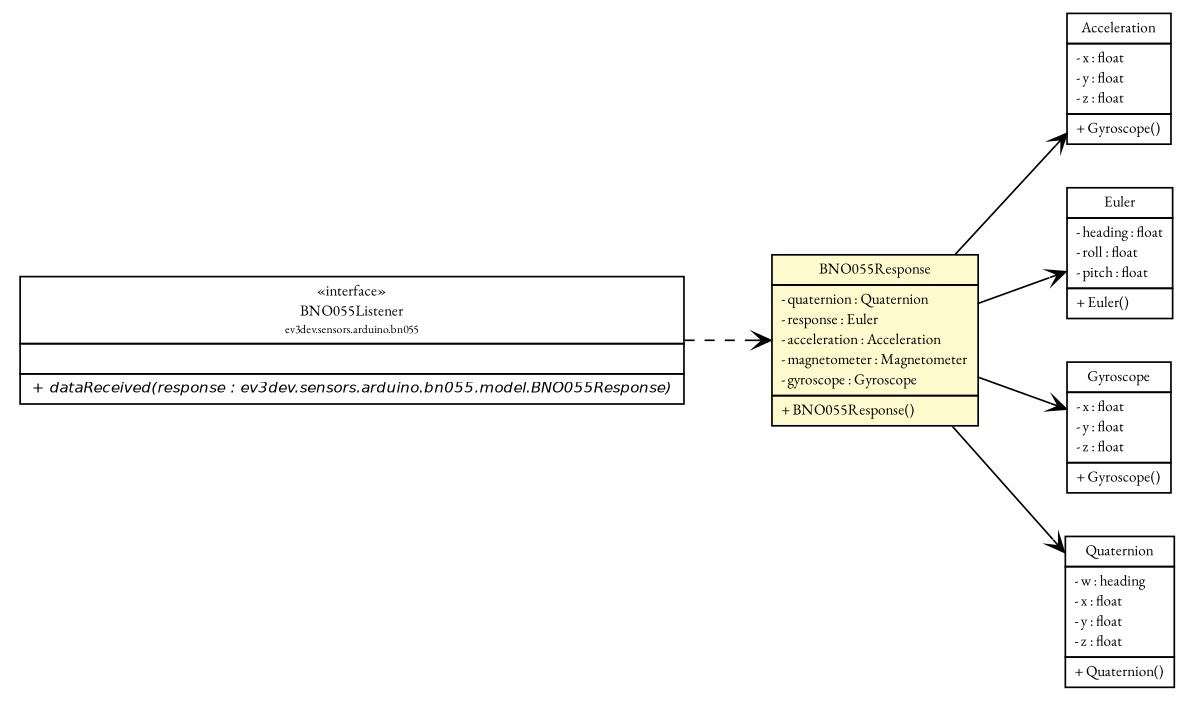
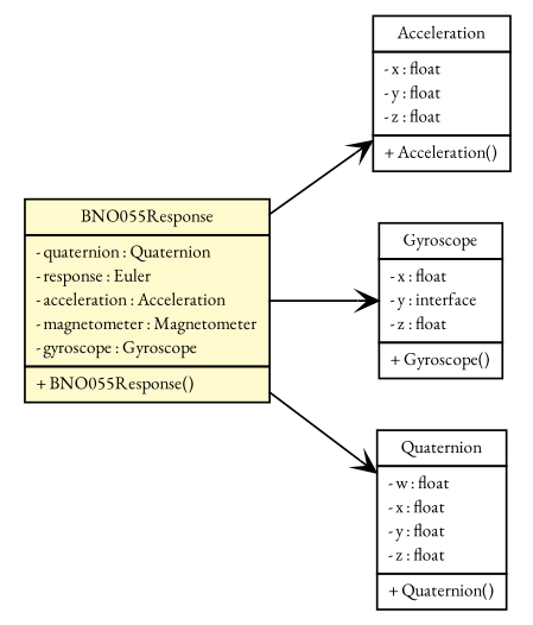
  digraph {
    fontname="EB Garamond"
    nodesep=0.25
    rankdir=LR
    ranksep=0.5
    node [fontcolor=black fontname="EB Garamond" fontsize=9.0 shape=plaintext]
    edge [arrowhead=open color=black fontcolor=black fontname="EB Garamond" fontsize=10.0 headport=p labelfontname=Helvetica labelfontsize=10 tailport=p]
-   n1 [label=<<table title="ev3dev.sensors.arduino.bn055.BNO055Listener" border="0" cellborder="1" cellspacing="0" cellpadding="2" port="p" href="../BNO055Listener.html"> 		<tr><td><table border="0" cellspacing="0" cellpadding="1"> <tr><td align="center" balign="center"> &#171;interface&#187; </td></tr> <tr><td align="center" balign="center"> BNO055Listener </td></tr> <tr><td align="center" balign="center"><font point-size="7.0"> ev3dev.sensors.arduino.bn055 </font></td></tr> 		</table></td></tr> 		<tr><td><table border="0" cellspacing="0" cellpadding="1"> <tr><td align="left" balign="left">  </td></tr> 		</table></td></tr> 		<tr><td><table border="0" cellspacing="0" cellpadding="1"> <tr><td align="left" balign="left"><font face="Helvetica-Oblique" point-size="9.0"> + dataReceived(response : ev3dev.sensors.arduino.bn055.model.BNO055Response) </font></td></tr> 		</table></td></tr> 		</table>>]
    n2 [label=<<table title="ev3dev.sensors.arduino.bn055.model.BNO055Response" border="0" cellborder="1" cellspacing="0" cellpadding="2" port="p" bgcolor="lemonChiffon" href="./BNO055Response.html"> 		<tr><td><table border="0" cellspacing="0" cellpadding="1"> <tr><td align="center" balign="center"> BNO055Response </td></tr> 		</table></td></tr> 		<tr><td><table border="0" cellspacing="0" cellpadding="1"> <tr><td align="left" balign="left"> - quaternion : Quaternion </td></tr> <tr><td align="left" balign="left"> - response : Euler </td></tr> <tr><td align="left" balign="left"> - acceleration : Acceleration </td></tr> <tr><td align="left" balign="left"> - magnetometer : Magnetometer </td></tr> <tr><td align="left" balign="left"> - gyroscope : Gyroscope </td></tr> 		</table></td></tr> 		<tr><td><table border="0" cellspacing="0" cellpadding="1"> <tr><td align="left" balign="left"> + BNO055Response() </td></tr> 		</table></td></tr> 		</table>>]
-   n3 [label=<<table title="ev3dev.sensors.arduino.bn055.model.Acceleration" border="0" cellborder="1" cellspacing="0" cellpadding="2" port="p" href="./Acceleration.html"> 		<tr><td><table border="0" cellspacing="0" cellpadding="1"> <tr><td align="center" balign="center"> Acceleration </td></tr> 		</table></td></tr> 		<tr><td><table border="0" cellspacing="0" cellpadding="1"> <tr><td align="left" balign="left"> - x : float </td></tr> <tr><td align="left" balign="left"> - y : float </td></tr> <tr><td align="left" balign="left"> - z : float </td></tr> 		</table></td></tr> 		<tr><td><table border="0" cellspacing="0" cellpadding="1"> <tr><td align="left" balign="left"> + Gyroscope() </td></tr> 		</table></td></tr> 		</table>>]
-   n4 [label=<<table title="ev3dev.sensors.arduino.bn055.model.Euler" border="0" cellborder="1" cellspacing="0" cellpadding="2" port="p" href="./Euler.html"> 		<tr><td><table border="0" cellspacing="0" cellpadding="1"> <tr><td align="center" balign="center"> Euler </td></tr> 		</table></td></tr> 		<tr><td><table border="0" cellspacing="0" cellpadding="1"> <tr><td align="left" balign="left"> - heading : float </td></tr> <tr><td align="left" balign="left"> - roll : float </td></tr> <tr><td align="left" balign="left"> - pitch : float </td></tr> 		</table></td></tr> 		<tr><td><table border="0" cellspacing="0" cellpadding="1"> <tr><td align="left" balign="left"> + Euler() </td></tr> 		</table></td></tr> 		</table>>]
-   n5 [label=<<table title="ev3dev.sensors.arduino.bn055.model.Gyroscope" border="0" cellborder="1" cellspacing="0" cellpadding="2" port="p" href="./Gyroscope.html"> 		<tr><td><table border="0" cellspacing="0" cellpadding="1"> <tr><td align="center" balign="center"> Gyroscope </td></tr> 		</table></td></tr> 		<tr><td><table border="0" cellspacing="0" cellpadding="1"> <tr><td align="left" balign="left"> - x : float </td></tr> <tr><td align="left" balign="left"> - y : float </td></tr> <tr><td align="left" balign="left"> - z : float </td></tr> 		</table></td></tr> 		<tr><td><table border="0" cellspacing="0" cellpadding="1"> <tr><td align="left" balign="left"> + Gyroscope() </td></tr> 		</table></td></tr> 		</table>>]
-   n6 [label=<<table title="ev3dev.sensors.arduino.bn055.model.Quaternion" border="0" cellborder="1" cellspacing="0" cellpadding="2" port="p" href="./Quaternion.html"> 		<tr><td><table border="0" cellspacing="0" cellpadding="1"> <tr><td align="center" balign="center"> Quaternion </td></tr> 		</table></td></tr> 		<tr><td><table border="0" cellspacing="0" cellpadding="1"> <tr><td align="left" balign="left"> - w : heading </td></tr> <tr><td align="left" balign="left"> - x : float </td></tr> <tr><td align="left" balign="left"> - y : float </td></tr> <tr><td align="left" balign="left"> - z : float </td></tr> 		</table></td></tr> 		<tr><td><table border="0" cellspacing="0" cellpadding="1"> <tr><td align="left" balign="left"> + Quaternion() </td></tr> 		</table></td></tr> 		</table>>]
-   n1 -> n2 [style=dashed]
+   n3 [label=<<table title="ev3dev.sensors.arduino.bn055.model.Acceleration" border="0" cellborder="1" cellspacing="0" cellpadding="2" port="p" href="./Acceleration.html"> 		<tr><td><table border="0" cellspacing="0" cellpadding="1"> <tr><td align="center" balign="center"> Acceleration </td></tr> 		</table></td></tr> 		<tr><td><table border="0" cellspacing="0" cellpadding="1"> <tr><td align="left" balign="left"> - x : float </td></tr> <tr><td align="left" balign="left"> - y : float </td></tr> <tr><td align="left" balign="left"> - z : float </td></tr> 		</table></td></tr> 		<tr><td><table border="0" cellspacing="0" cellpadding="1"> <tr><td align="left" balign="left"> + Acceleration() </td></tr> 		</table></td></tr> 		</table>>]
+   n5 [label=<<table title="ev3dev.sensors.arduino.bn055.model.Gyroscope" border="0" cellborder="1" cellspacing="0" cellpadding="2" port="p" href="./Gyroscope.html"> 		<tr><td><table border="0" cellspacing="0" cellpadding="1"> <tr><td align="center" balign="center"> Gyroscope </td></tr> 		</table></td></tr> 		<tr><td><table border="0" cellspacing="0" cellpadding="1"> <tr><td align="left" balign="left"> - x : float </td></tr> <tr><td align="left" balign="left"> - y : interface </td></tr> <tr><td align="left" balign="left"> - z : float </td></tr> 		</table></td></tr> 		<tr><td><table border="0" cellspacing="0" cellpadding="1"> <tr><td align="left" balign="left"> + Gyroscope() </td></tr> 		</table></td></tr> 		</table>>]
+   n6 [label=<<table title="ev3dev.sensors.arduino.bn055.model.Quaternion" border="0" cellborder="1" cellspacing="0" cellpadding="2" port="p" href="./Quaternion.html"> 		<tr><td><table border="0" cellspacing="0" cellpadding="1"> <tr><td align="center" balign="center"> Quaternion </td></tr> 		</table></td></tr> 		<tr><td><table border="0" cellspacing="0" cellpadding="1"> <tr><td align="left" balign="left"> - w : float </td></tr> <tr><td align="left" balign="left"> - x : float </td></tr> <tr><td align="left" balign="left"> - y : float </td></tr> <tr><td align="left" balign="left"> - z : float </td></tr> 		</table></td></tr> 		<tr><td><table border="0" cellspacing="0" cellpadding="1"> <tr><td align="left" balign="left"> + Quaternion() </td></tr> 		</table></td></tr> 		</table>>]
    n2 -> n3
-   n2 -> n4
    n2 -> n5
    n2 -> n6
  }
